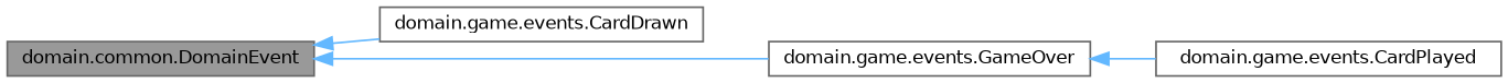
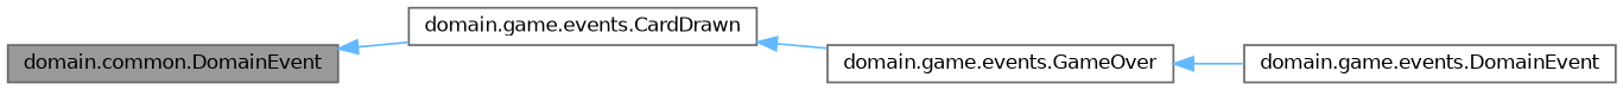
  digraph {
    rankdir=LR
    node [color=gray40 fillcolor=white fontname=Helvetica fontsize=10 shape=box style=filled]
    edge [color=steelblue1 dir=back fontname=Helvetica fontsize=10 labelfontname=Helvetica labelfontsize=10 style=solid]
    n1 [fillcolor=grey60 fontcolor=black height=0.2 label="domain.common.DomainEvent" width=0.4]
    n2 [height=0.2 label="domain.game.events.CardDrawn" width=0.4]
    n3 [height=0.2 label="domain.game.events.GameOver" width=0.4]
-   n4 [height=0.2 label="domain.game.events.CardPlayed" width=0.4]
+   n4 [height=0.2 label="domain.game.events.DomainEvent" width=0.4]
    n1 -> n2
-   n1 -> n3
+   n2 -> n3
    n3 -> n4
  }
